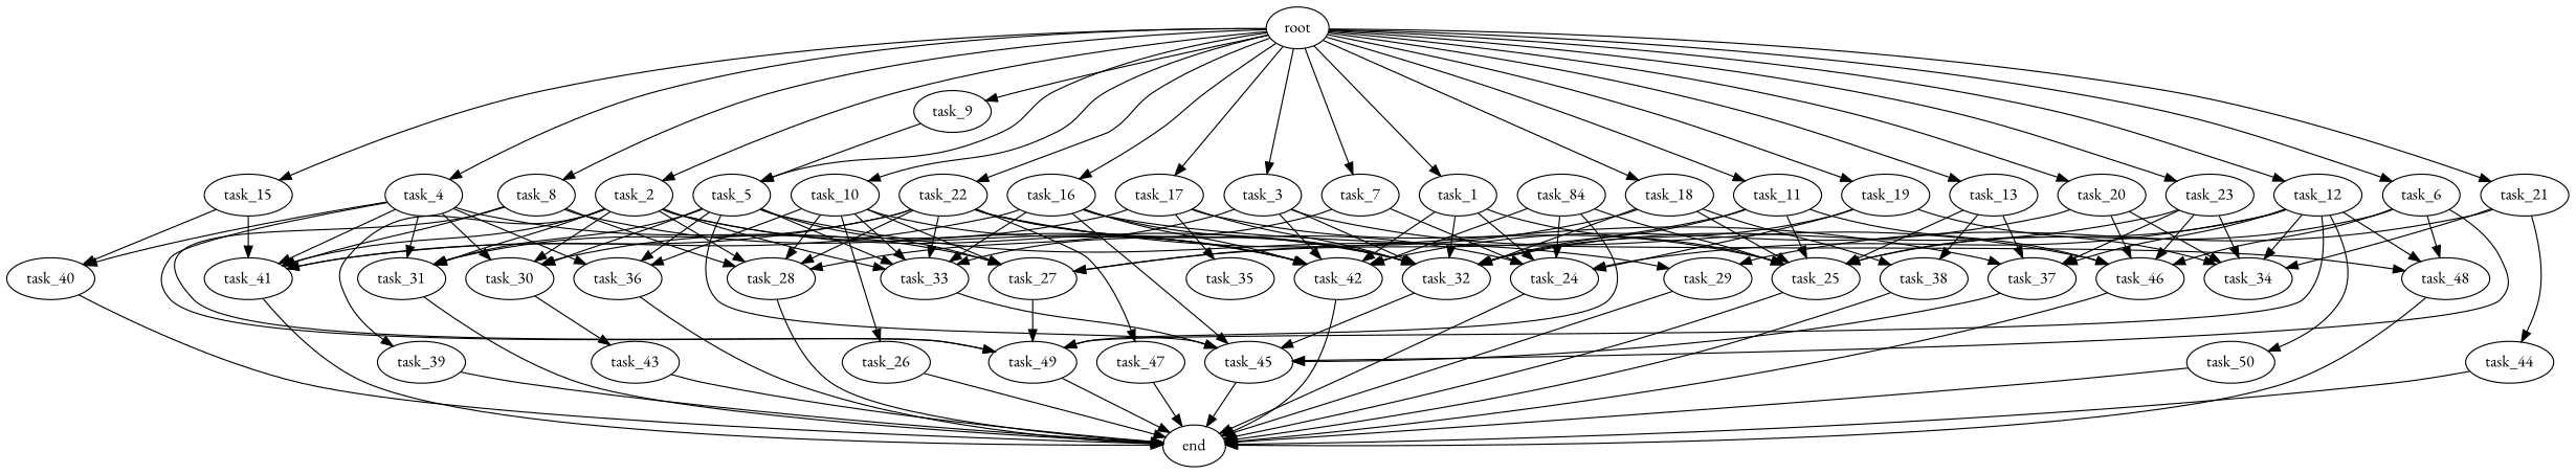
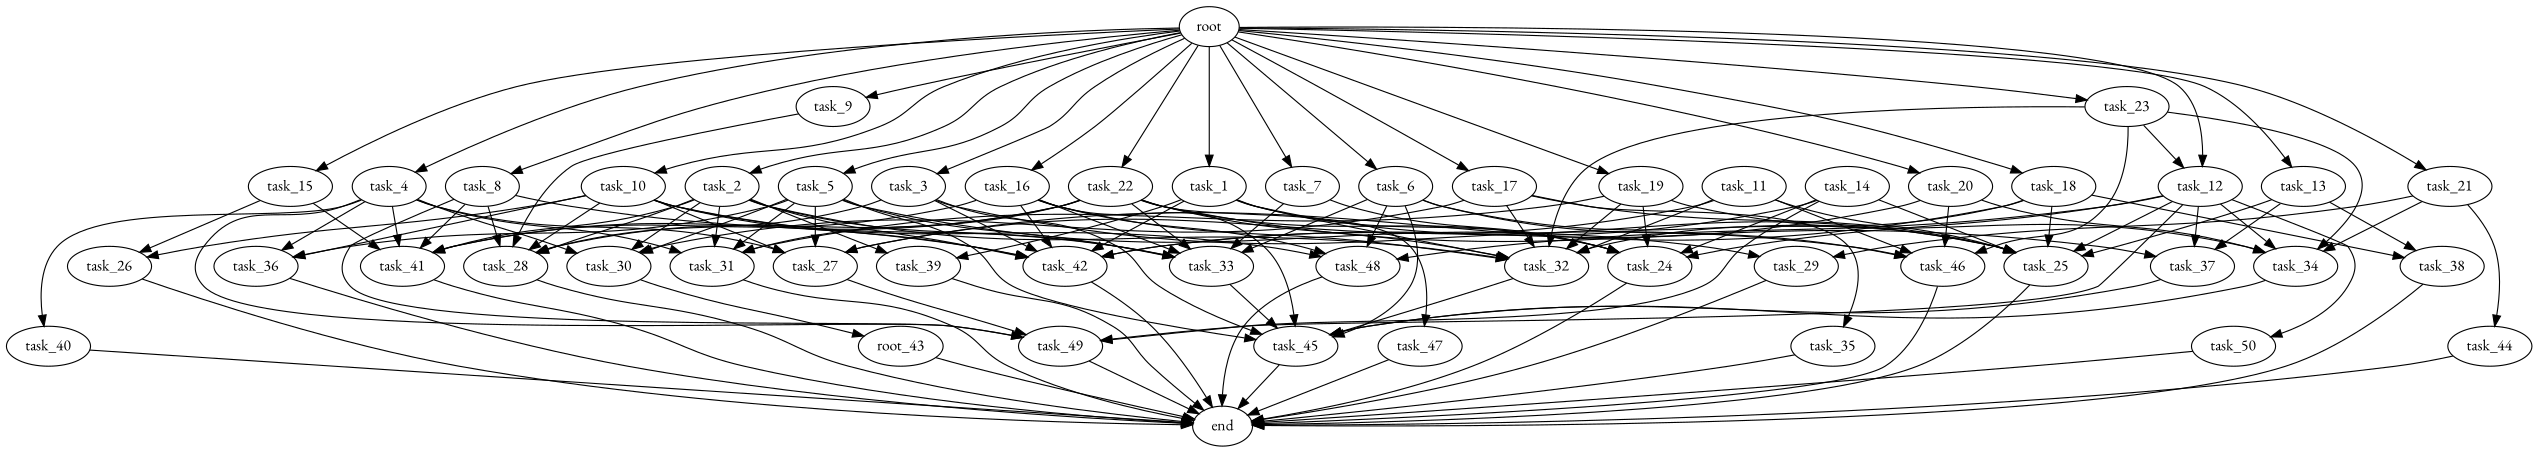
  digraph {
    fontname="EB Garamond"
    node [fontname="EB Garamond"]
    edge [fontname="EB Garamond"]
    root
    task_1
    task_2
    task_3
    task_4
    task_5
    task_6
    task_7
    task_8
    task_9
    task_10
    task_11
    task_12
    task_13
    task_15
    task_16
    task_17
    task_18
    task_19
    task_20
    task_21
    task_22
    task_23
    task_24
    task_25
    task_32
    task_39
    task_42
    task_28
    task_30
    task_31
    task_33
    task_41
    task_45
    task_46
    task_27
    task_36
    task_40
    task_49
    task_29
    task_48
    task_26
    task_34
    task_37
    task_50
    task_38
-   task_14 [label=task_84]
+   task_14
    task_35
    task_44
    task_47
    end
-   task_43
+   task_43 [label=root_43]
    root -> task_1
    root -> task_2
    root -> task_3
    root -> task_4
    root -> task_5
    root -> task_6
    root -> task_7
    root -> task_8
    root -> task_9
    root -> task_10
-   root -> task_11
    root -> task_12
    root -> task_13
    root -> task_15
    root -> task_16
    root -> task_17
    root -> task_18
    root -> task_19
    root -> task_20
    root -> task_21
    root -> task_22
    root -> task_23
    task_1 -> task_24
    task_1 -> task_25
    task_1 -> task_32
+   task_1 -> task_39
    task_1 -> task_42
    task_2 -> task_32
    task_2 -> task_39
    task_2 -> task_42
    task_2 -> task_28
    task_2 -> task_30
    task_2 -> task_31
    task_2 -> task_33
    task_2 -> task_41
    task_3 -> task_42
    task_3 -> task_28
-   task_3 -> task_32
+   task_3 -> task_45
    task_3 -> task_46
    task_4 -> task_30
    task_4 -> task_31
    task_4 -> task_41
    task_4 -> task_27
    task_4 -> task_36
    task_4 -> task_40
    task_4 -> task_49
    task_5 -> task_30
    task_5 -> task_31
    task_5 -> task_33
    task_5 -> task_45
    task_5 -> task_27
    task_5 -> task_36
    task_5 -> task_29
    task_6 -> task_25
+   task_6 -> task_33
    task_6 -> task_45
    task_6 -> task_46
    task_6 -> task_48
    task_7 -> task_24
    task_7 -> task_33
    task_8 -> task_42
    task_8 -> task_28
    task_8 -> task_41
    task_8 -> task_49
-   task_9 -> task_5
+   task_9 -> task_28
    task_10 -> task_42
    task_10 -> task_28
    task_10 -> task_33
    task_10 -> task_27
    task_10 -> task_36
+   task_10 -> task_48
    task_10 -> task_26
    task_11 -> task_25
    task_11 -> task_32
    task_11 -> task_46
    task_11 -> task_27
    task_12 -> task_24
    task_12 -> task_25
    task_12 -> task_49
    task_12 -> task_48
    task_12 -> task_34
    task_12 -> task_37
    task_12 -> task_50
    task_13 -> task_25
    task_13 -> task_37
    task_13 -> task_38
    task_15 -> task_41
-   task_15 -> task_40
+   task_15 -> task_26
    task_16 -> task_32
    task_16 -> task_42
    task_16 -> task_33
    task_16 -> task_41
    task_16 -> task_45
    task_16 -> task_48
    task_17 -> task_25
    task_17 -> task_32
    task_17 -> task_30
    task_17 -> task_35
    task_18 -> task_25
    task_18 -> task_32
    task_18 -> task_27
    task_18 -> task_38
    task_19 -> task_24
    task_19 -> task_32
+   task_19 -> task_31
    task_19 -> task_34
    task_20 -> task_42
    task_20 -> task_46
    task_20 -> task_34
    task_21 -> task_29
    task_21 -> task_34
    task_21 -> task_44
    task_22 -> task_24
    task_22 -> task_32
    task_22 -> task_28
    task_22 -> task_31
    task_22 -> task_33
    task_22 -> task_41
    task_22 -> task_37
    task_22 -> task_47
    task_23 -> task_32
    task_23 -> task_46
    task_23 -> task_34
-   task_23 -> task_37
+   task_23 -> task_12
    task_24 -> end
    task_25 -> end
    task_32 -> task_45
    task_39 -> end
    task_42 -> end
    task_28 -> end
    task_30 -> task_43
    task_31 -> end
    task_33 -> task_45
    task_41 -> end
    task_45 -> end
    task_46 -> end
    task_27 -> task_49
    task_36 -> end
    task_40 -> end
    task_49 -> end
    task_29 -> end
    task_48 -> end
    task_26 -> end
+   task_34 -> task_45
    task_37 -> task_45
    task_50 -> end
    task_38 -> end
    task_14 -> task_24
    task_14 -> task_25
    task_14 -> task_42
    task_14 -> task_49
+   task_35 -> end
    task_44 -> end
    task_47 -> end
    task_43 -> end
  }
